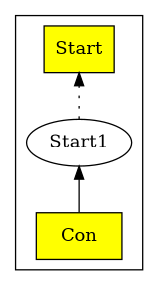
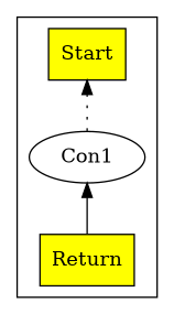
  digraph {
    rankdir=BT
    node [fillcolor=yellow shape=box style=filled]
    n1 [label=Start]
-   n2 [label=Start1 fillcolor="" shape="" style=""]
-   n3 [label=Con]
+   n2 [label=Con1 fillcolor="" shape="" style=""]
+   n3 [label=Return]
    subgraph cluster_1 {
      n1
      n2
      n3
    }
    n2 -> n1 [style=dotted]
    n3 -> n2
  }
